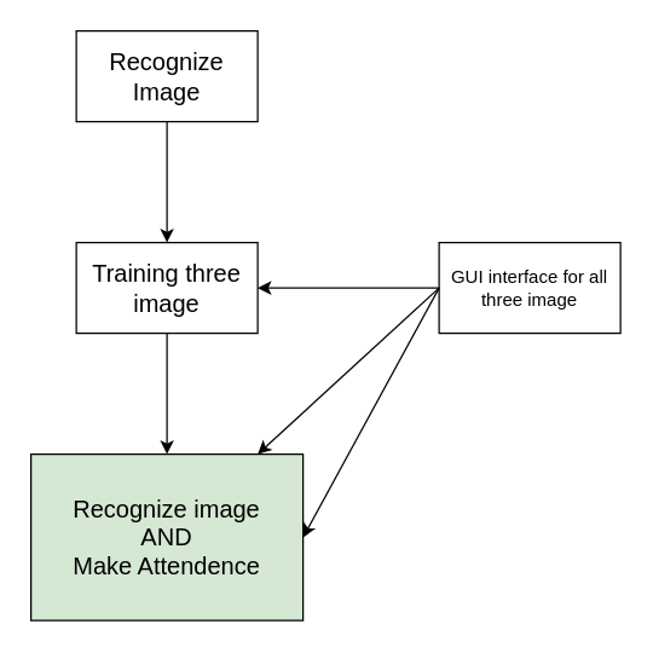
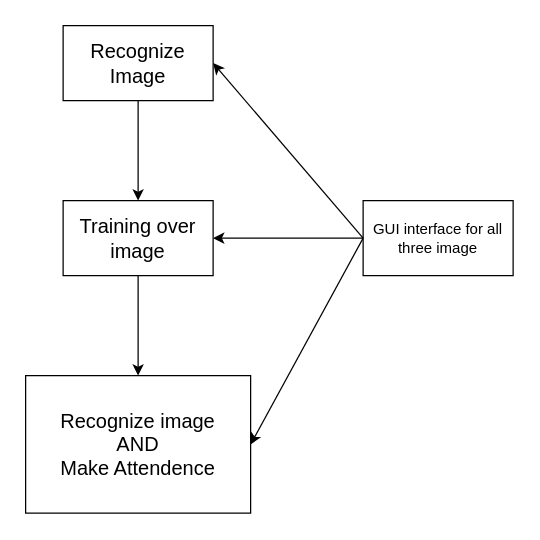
  <mxCell id="0" />
  <mxCell id="1" parent="0" />
  <mxCell id="2" value="" style="edgeStyle=orthogonalEdgeStyle;rounded=0;orthogonalLoop=1;jettySize=auto;html=1;" parent="1" source="3" target="5" edge="1"><mxGeometry relative="1" as="geometry" /></mxCell>
  <mxCell id="3" value="&lt;font size=&quot;3&quot;&gt;Recognize Image&lt;/font&gt;" style="rounded=0;whiteSpace=wrap;html=1;" parent="1" vertex="1"><mxGeometry x="50" y="20" width="120" height="60" as="geometry" /></mxCell>
  <mxCell id="4" value="" style="edgeStyle=orthogonalEdgeStyle;rounded=0;orthogonalLoop=1;jettySize=auto;html=1;" parent="1" source="5" target="6" edge="1"><mxGeometry relative="1" as="geometry" /></mxCell>
- <mxCell id="5" value="&lt;font size=&quot;3&quot;&gt;Training three image&lt;/font&gt;" style="rounded=0;whiteSpace=wrap;html=1;" parent="1" vertex="1"><mxGeometry x="50" y="160" width="120" height="60" as="geometry" /></mxCell>
- <mxCell id="6" value="&lt;font size=&quot;3&quot;&gt;Recognize image&lt;br&gt;AND&lt;br&gt;Make Attendence&lt;br&gt;&lt;/font&gt;" style="rounded=0;whiteSpace=wrap;html=1;fillColor=#d5e8d4;" parent="1" vertex="1"><mxGeometry x="20" y="300" width="180" height="110" as="geometry" /></mxCell>
+ <mxCell id="5" value="&lt;font size=&quot;3&quot;&gt;Training over image&lt;/font&gt;" style="rounded=0;whiteSpace=wrap;html=1;" parent="1" vertex="1"><mxGeometry x="50" y="160" width="120" height="60" as="geometry" /></mxCell>
+ <mxCell id="6" value="&lt;font size=&quot;3&quot;&gt;Recognize image&lt;br&gt;AND&lt;br&gt;Make Attendence&lt;br&gt;&lt;/font&gt;" style="rounded=0;whiteSpace=wrap;html=1;" parent="1" vertex="1"><mxGeometry x="20" y="300" width="180" height="110" as="geometry" /></mxCell>
  <mxCell id="7" value="GUI interface for all three image" style="rounded=0;whiteSpace=wrap;html=1;" vertex="1" parent="1"><mxGeometry x="290" y="160" width="120" height="60" as="geometry" /></mxCell>
- <mxCell id="8" value="" style="endArrow=classic;html=1;exitX=0;exitY=0.5;exitDx=0;exitDy=0;" edge="1" parent="1" source="7" target="6"><mxGeometry width="50" height="50" relative="1" as="geometry"><mxPoint x="250" y="100" as="sourcePoint" /><mxPoint x="300" y="50" as="targetPoint" /></mxGeometry></mxCell>
+ <mxCell id="8" value="" style="endArrow=classic;html=1;exitX=0;exitY=0.5;exitDx=0;exitDy=0;entryX=1;entryY=0.5;entryDx=0;entryDy=0;" edge="1" parent="1" source="7" target="3"><mxGeometry width="50" height="50" relative="1" as="geometry"><mxPoint x="250" y="100" as="sourcePoint" /><mxPoint x="300" y="50" as="targetPoint" /></mxGeometry></mxCell>
  <mxCell id="9" value="" style="endArrow=classic;html=1;exitX=0;exitY=0.5;exitDx=0;exitDy=0;entryX=1;entryY=0.5;entryDx=0;entryDy=0;" edge="1" parent="1" source="7" target="5"><mxGeometry width="50" height="50" relative="1" as="geometry"><mxPoint x="240" y="290" as="sourcePoint" /><mxPoint x="290" y="240" as="targetPoint" /></mxGeometry></mxCell>
  <mxCell id="10" value="" style="endArrow=classic;html=1;entryX=1;entryY=0.5;entryDx=0;entryDy=0;" edge="1" parent="1" target="6"><mxGeometry width="50" height="50" relative="1" as="geometry"><mxPoint x="290" y="190" as="sourcePoint" /><mxPoint x="290" y="270" as="targetPoint" /></mxGeometry></mxCell>
